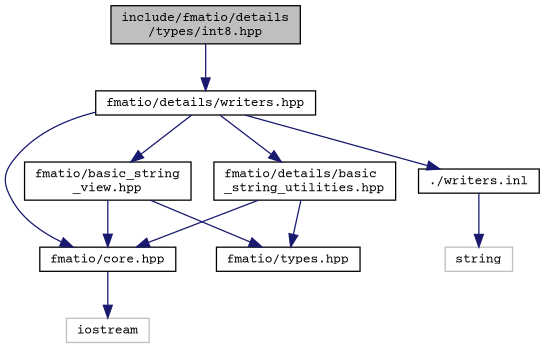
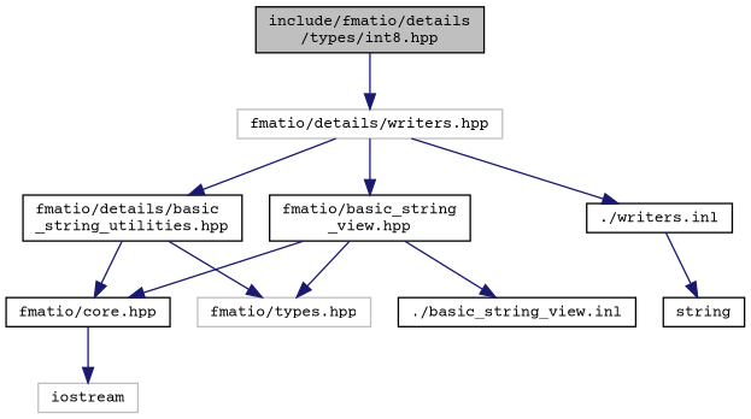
  digraph {
    fontname="Courier Prime"
    node [color=black fillcolor=white fontname="Courier Prime" fontsize=10 shape=record style=filled]
    edge [color=midnightblue fontname="Courier Prime" fontsize=10 labelfontname=Helvetica labelfontsize=10 style=solid]
    n1 [fillcolor=grey75 fontcolor=black height=0.2 label="include/fmatio/details\l/types/int8.hpp" width=0.4]
-   n2 [height=0.2 label="fmatio/details/writers.hpp" width=0.4]
+   n2 [color=grey75 height=0.2 label="fmatio/details/writers.hpp" width=0.4]
    n3 [height=0.2 label="fmatio/core.hpp" width=0.4]
    n4 [color=grey75 height=0.2 label=iostream width=0.4]
-   n5 [height=0.2 label="fmatio/types.hpp" width=0.4]
+   n5 [color=grey75 height=0.2 label="fmatio/types.hpp" width=0.4]
    n6 [height=0.2 label="fmatio/basic_string\l_view.hpp" width=0.4]
    n7 [height=0.2 label="./writers.inl" width=0.4]
    n8 [height=0.2 label="fmatio/details/basic\l_string_utilities.hpp" width=0.4]
-   n9 [color=grey75 height=0.2 label=string width=0.4]
+   n9 [height=0.2 label=string width=0.4]
+   n10 [height=0.2 label="./basic_string_view.inl" width=0.4]
    n1 -> n2
-   n2 -> n3
    n2 -> n6
    n2 -> n7
    n2 -> n8
    n3 -> n4
    n6 -> n3
    n6 -> n5
+   n6 -> n10
    n7 -> n9
    n8 -> n3
    n8 -> n5
  }
